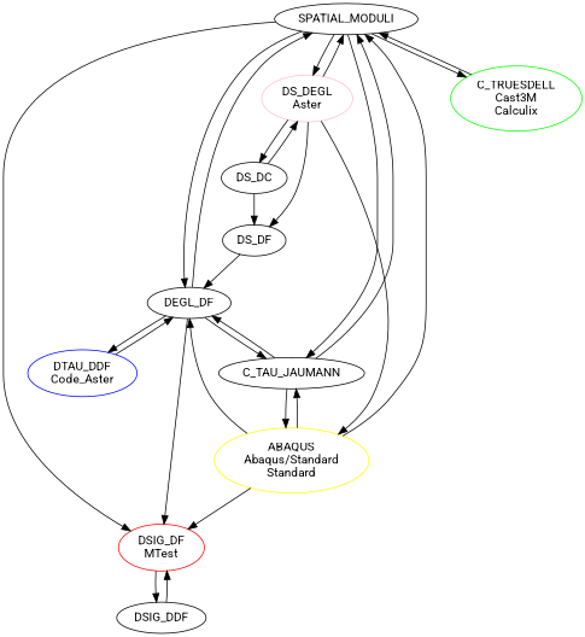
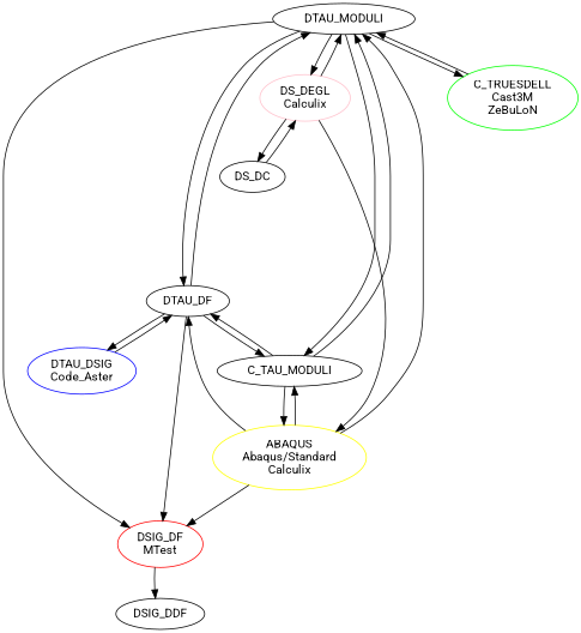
  digraph {
    fontname=Roboto
    node [fontname=Roboto]
    edge [fontname=Roboto]
    n1 [color=red label="DSIG_DF\nMTest"]
    DSIG_DDF
-   n3 [color=green label="C_TRUESDELL\nCast3M\nCalculix"]
-   SPATIAL_MODULI
-   DTAU_DF [label=DEGL_DF]
-   C_TAU_JAUMANN
-   n7 [color=pink label="DS_DEGL\nAster"]
-   n8 [color=blue label="DTAU_DDF\nCode_Aster"]
-   n9 [color=yellow label="ABAQUS\nAbaqus/Standard\nStandard"]
-   DS_DF
+   n3 [color=green label="C_TRUESDELL\nCast3M\nZeBuLoN"]
+   SPATIAL_MODULI [label=DTAU_MODULI]
+   DTAU_DF
+   C_TAU_JAUMANN [label=C_TAU_MODULI]
+   n7 [color=pink label="DS_DEGL\nCalculix"]
+   n8 [color=blue label="DTAU_DSIG\nCode_Aster"]
+   n9 [color=yellow label="ABAQUS\nAbaqus/Standard\nCalculix"]
    DS_DC
    n1 -> DSIG_DDF
-   DSIG_DDF -> n1
    n3 -> SPATIAL_MODULI
    SPATIAL_MODULI -> n1
    SPATIAL_MODULI -> n3
    SPATIAL_MODULI -> DTAU_DF
    SPATIAL_MODULI -> C_TAU_JAUMANN
    SPATIAL_MODULI -> n7
    DTAU_DF -> n1
    DTAU_DF -> SPATIAL_MODULI
    DTAU_DF -> C_TAU_JAUMANN
    DTAU_DF -> n8
    C_TAU_JAUMANN -> SPATIAL_MODULI
    C_TAU_JAUMANN -> DTAU_DF
    C_TAU_JAUMANN -> n9
    n7 -> SPATIAL_MODULI
    n7 -> n9
-   n7 -> DS_DF
    n7 -> DS_DC
    n8 -> DTAU_DF
    n9 -> n1
    n9 -> SPATIAL_MODULI
    n9 -> DTAU_DF
    n9 -> C_TAU_JAUMANN
-   DS_DF -> DTAU_DF
    DS_DC -> n7
-   DS_DC -> DS_DF
  }
